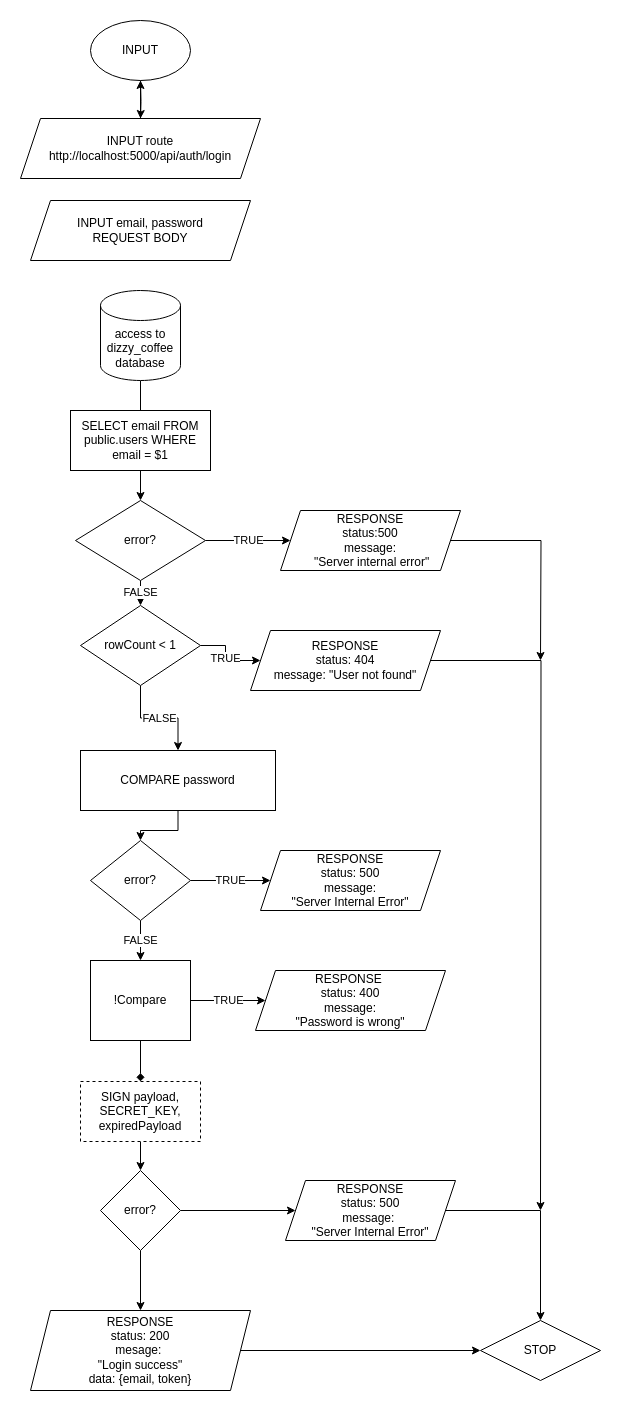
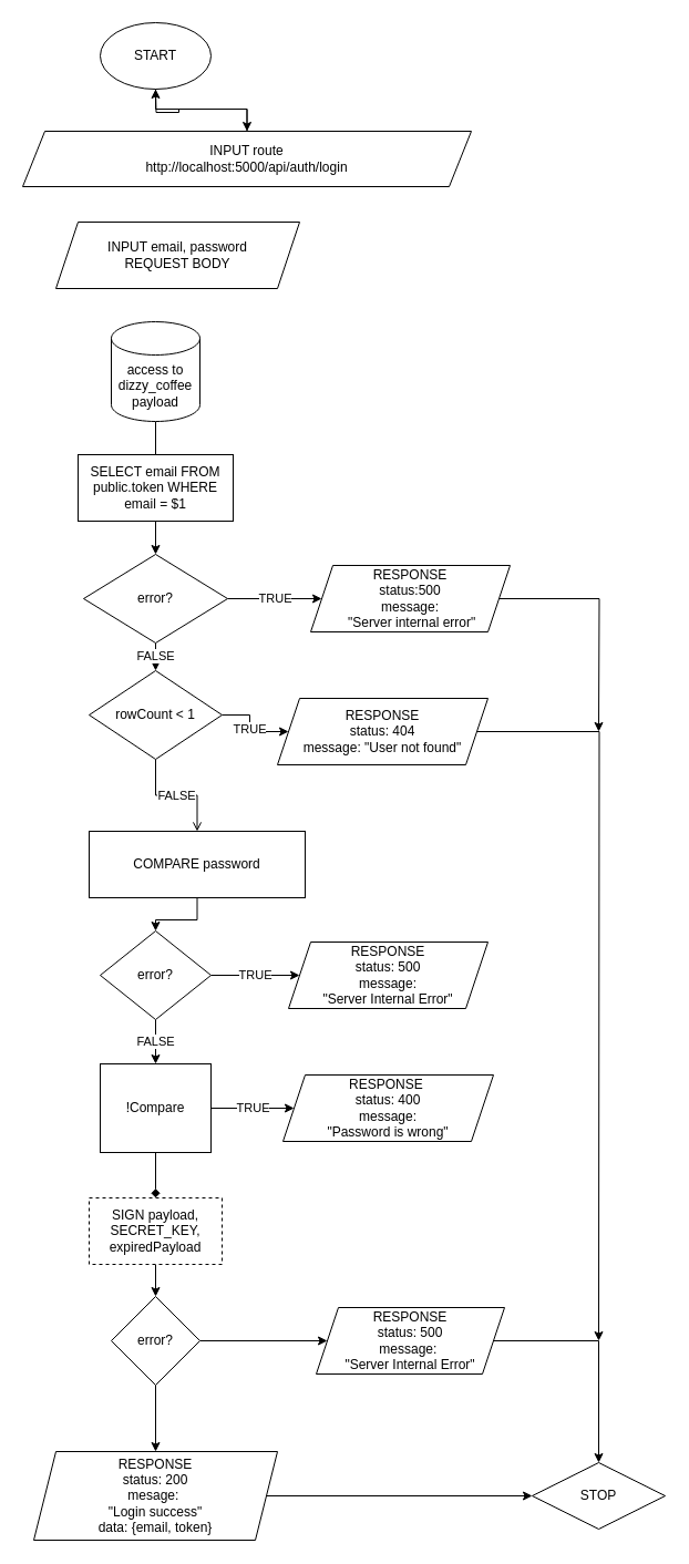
  <mxCell id="0" />
  <mxCell id="1" parent="0" />
- <mxCell id="2" value="INPUT" style="ellipse;whiteSpace=wrap;html=1;" parent="1" vertex="1"><mxGeometry x="90" y="20" width="100" height="60" as="geometry" /></mxCell>
+ <mxCell id="2" value="START" style="ellipse;whiteSpace=wrap;html=1;" parent="1" vertex="1"><mxGeometry x="90" y="20" width="100" height="60" as="geometry" /></mxCell>
  <mxCell id="3" value="" style="edgeStyle=orthogonalEdgeStyle;rounded=0;orthogonalLoop=1;jettySize=auto;html=1;" parent="1" target="5" edge="1"><mxGeometry relative="1" as="geometry"><mxPoint x="140" y="80" as="sourcePoint" /></mxGeometry></mxCell>
  <mxCell id="4" value="" style="edgeStyle=orthogonalEdgeStyle;rounded=0;orthogonalLoop=1;jettySize=auto;html=1;" parent="1" source="5" target="2" edge="1"><mxGeometry relative="1" as="geometry" /></mxCell>
- <mxCell id="5" value="INPUT route&lt;br&gt;http://localhost:5000/api/auth/login" style="shape=parallelogram;perimeter=parallelogramPerimeter;whiteSpace=wrap;html=1;fixedSize=1;" parent="1" vertex="1"><mxGeometry x="20" y="118" width="240" height="60" as="geometry" /></mxCell>
- <mxCell id="6" value="INPUT email, password&lt;br&gt;REQUEST BODY" style="shape=parallelogram;perimeter=parallelogramPerimeter;whiteSpace=wrap;html=1;fixedSize=1;" parent="1" vertex="1"><mxGeometry x="30" y="200" width="220" height="60" as="geometry" /></mxCell>
+ <mxCell id="5" value="INPUT route&lt;br&gt;http://localhost:5000/api/auth/login" style="shape=parallelogram;perimeter=parallelogramPerimeter;whiteSpace=wrap;html=1;fixedSize=1;" parent="1" vertex="1"><mxGeometry x="20" y="118" width="405" height="50" as="geometry" /></mxCell>
+ <mxCell id="6" value="INPUT email, password&lt;br&gt;REQUEST BODY" style="shape=parallelogram;perimeter=parallelogramPerimeter;whiteSpace=wrap;html=1;fixedSize=1;" parent="1" vertex="1"><mxGeometry x="50" y="200" width="220" height="60" as="geometry" /></mxCell>
  <mxCell id="7" value="" style="edgeStyle=orthogonalEdgeStyle;rounded=0;orthogonalLoop=1;jettySize=auto;html=1;endArrow=none;" parent="1" source="8" target="10" edge="1"><mxGeometry relative="1" as="geometry" /></mxCell>
- <mxCell id="8" value="access to dizzy_coffee&lt;br&gt;database" style="shape=cylinder3;whiteSpace=wrap;html=1;boundedLbl=1;backgroundOutline=1;size=15;" parent="1" vertex="1"><mxGeometry x="100" y="290" width="80" height="90" as="geometry" /></mxCell>
+ <mxCell id="8" value="access to dizzy_coffee&lt;br&gt;payload" style="shape=cylinder3;whiteSpace=wrap;html=1;boundedLbl=1;backgroundOutline=1;size=15;" parent="1" vertex="1"><mxGeometry x="100" y="290" width="80" height="90" as="geometry" /></mxCell>
  <mxCell id="9" value="" style="edgeStyle=orthogonalEdgeStyle;rounded=0;orthogonalLoop=1;jettySize=auto;html=1;" edge="1" parent="1" source="10" target="13"><mxGeometry relative="1" as="geometry" /></mxCell>
- <mxCell id="10" value="SELECT email FROM public.users WHERE email = $1" style="whiteSpace=wrap;html=1;" parent="1" vertex="1"><mxGeometry x="70" y="410" width="140" height="60" as="geometry" /></mxCell>
+ <mxCell id="10" value="SELECT email FROM public.token WHERE email = $1" style="whiteSpace=wrap;html=1;" parent="1" vertex="1"><mxGeometry x="70" y="410" width="140" height="60" as="geometry" /></mxCell>
  <mxCell id="11" value="TRUE" style="edgeStyle=orthogonalEdgeStyle;rounded=0;orthogonalLoop=1;jettySize=auto;html=1;" edge="1" parent="1" source="13" target="15"><mxGeometry relative="1" as="geometry" /></mxCell>
  <mxCell id="12" value="FALSE" style="edgeStyle=orthogonalEdgeStyle;rounded=0;orthogonalLoop=1;jettySize=auto;html=1;" edge="1" parent="1" source="13" target="18"><mxGeometry relative="1" as="geometry" /></mxCell>
  <mxCell id="13" value="error?" style="rhombus;whiteSpace=wrap;html=1;" vertex="1" parent="1"><mxGeometry x="75" y="500" width="130" height="80" as="geometry" /></mxCell>
  <mxCell id="14" style="edgeStyle=orthogonalEdgeStyle;rounded=0;orthogonalLoop=1;jettySize=auto;html=1;" edge="1" parent="1" source="15"><mxGeometry relative="1" as="geometry"><mxPoint x="540" y="660" as="targetPoint" /></mxGeometry></mxCell>
  <mxCell id="15" value="RESPONSE&lt;br&gt;status:500&lt;br&gt;message:&lt;br&gt;&amp;nbsp;&quot;Server internal error&quot;" style="shape=parallelogram;perimeter=parallelogramPerimeter;whiteSpace=wrap;html=1;fixedSize=1;" vertex="1" parent="1"><mxGeometry x="280" y="510" width="180" height="60" as="geometry" /></mxCell>
  <mxCell id="16" value="TRUE" style="edgeStyle=orthogonalEdgeStyle;rounded=0;orthogonalLoop=1;jettySize=auto;html=1;" edge="1" parent="1" source="18" target="20"><mxGeometry relative="1" as="geometry" /></mxCell>
- <mxCell id="17" value="FALSE" style="edgeStyle=orthogonalEdgeStyle;rounded=0;orthogonalLoop=1;jettySize=auto;html=1;" edge="1" parent="1" source="18" target="22"><mxGeometry relative="1" as="geometry" /></mxCell>
+ <mxCell id="17" value="FALSE" style="edgeStyle=orthogonalEdgeStyle;rounded=0;orthogonalLoop=1;jettySize=auto;html=1;endArrow=open;" edge="1" parent="1" source="18" target="22"><mxGeometry relative="1" as="geometry" /></mxCell>
  <mxCell id="18" value="rowCount &amp;lt; 1" style="rhombus;whiteSpace=wrap;html=1;" vertex="1" parent="1"><mxGeometry x="80" y="605" width="120" height="80" as="geometry" /></mxCell>
  <mxCell id="19" style="edgeStyle=orthogonalEdgeStyle;rounded=0;orthogonalLoop=1;jettySize=auto;html=1;" edge="1" parent="1" source="20"><mxGeometry relative="1" as="geometry"><mxPoint x="540" y="1210" as="targetPoint" /></mxGeometry></mxCell>
  <mxCell id="20" value="RESPONSE&lt;br&gt;status: 404&lt;br&gt;message: &quot;User not found&quot;" style="shape=parallelogram;perimeter=parallelogramPerimeter;whiteSpace=wrap;html=1;fixedSize=1;" vertex="1" parent="1"><mxGeometry x="250" y="630" width="190" height="60" as="geometry" /></mxCell>
  <mxCell id="21" value="" style="edgeStyle=orthogonalEdgeStyle;rounded=0;orthogonalLoop=1;jettySize=auto;html=1;" edge="1" parent="1" source="22" target="25"><mxGeometry relative="1" as="geometry" /></mxCell>
  <mxCell id="22" value="COMPARE password" style="whiteSpace=wrap;html=1;" vertex="1" parent="1"><mxGeometry x="80" y="750" width="195" height="60" as="geometry" /></mxCell>
  <mxCell id="23" value="TRUE" style="edgeStyle=orthogonalEdgeStyle;rounded=0;orthogonalLoop=1;jettySize=auto;html=1;" edge="1" parent="1" source="25" target="26"><mxGeometry relative="1" as="geometry" /></mxCell>
  <mxCell id="24" value="FALSE" style="edgeStyle=orthogonalEdgeStyle;rounded=0;orthogonalLoop=1;jettySize=auto;html=1;" edge="1" parent="1" source="25" target="29"><mxGeometry relative="1" as="geometry" /></mxCell>
  <mxCell id="25" value="error?" style="rhombus;whiteSpace=wrap;html=1;" vertex="1" parent="1"><mxGeometry x="90" y="840" width="100" height="80" as="geometry" /></mxCell>
  <mxCell id="26" value="RESPONSE&lt;br&gt;status: 500&lt;br&gt;message:&lt;br&gt;&quot;Server Internal Error&quot;" style="shape=parallelogram;perimeter=parallelogramPerimeter;whiteSpace=wrap;html=1;fixedSize=1;" vertex="1" parent="1"><mxGeometry x="260" y="850" width="180" height="60" as="geometry" /></mxCell>
  <mxCell id="27" value="TRUE" style="edgeStyle=orthogonalEdgeStyle;rounded=0;orthogonalLoop=1;jettySize=auto;html=1;" edge="1" parent="1" source="29" target="30"><mxGeometry relative="1" as="geometry" /></mxCell>
  <mxCell id="28" value="" style="edgeStyle=orthogonalEdgeStyle;rounded=0;orthogonalLoop=1;jettySize=auto;html=1;endArrow=diamond;" edge="1" parent="1" source="29" target="32"><mxGeometry relative="1" as="geometry" /></mxCell>
  <mxCell id="29" value="!Compare" style="whiteSpace=wrap;html=1;rounded=0;" vertex="1" parent="1"><mxGeometry x="90" y="960" width="100" height="80" as="geometry" /></mxCell>
  <mxCell id="30" value="RESPONSE&amp;nbsp;&lt;br&gt;status: 400&lt;br&gt;message:&lt;br&gt;&quot;Password is wrong&quot;" style="shape=parallelogram;perimeter=parallelogramPerimeter;whiteSpace=wrap;html=1;fixedSize=1;" vertex="1" parent="1"><mxGeometry x="255" y="970" width="190" height="60" as="geometry" /></mxCell>
  <mxCell id="31" value="" style="edgeStyle=orthogonalEdgeStyle;rounded=0;orthogonalLoop=1;jettySize=auto;html=1;" edge="1" parent="1" source="32" target="35"><mxGeometry relative="1" as="geometry" /></mxCell>
  <mxCell id="32" value="SIGN payload, SECRET_KEY, expiredPayload" style="whiteSpace=wrap;html=1;dashed=1;" vertex="1" parent="1"><mxGeometry x="80" y="1081" width="120" height="60" as="geometry" /></mxCell>
  <mxCell id="33" value="" style="edgeStyle=orthogonalEdgeStyle;rounded=0;orthogonalLoop=1;jettySize=auto;html=1;" edge="1" parent="1" source="35" target="37"><mxGeometry relative="1" as="geometry" /></mxCell>
  <mxCell id="34" value="" style="edgeStyle=orthogonalEdgeStyle;rounded=0;orthogonalLoop=1;jettySize=auto;html=1;" edge="1" parent="1" source="35" target="39"><mxGeometry relative="1" as="geometry" /></mxCell>
  <mxCell id="35" value="error?" style="rhombus;whiteSpace=wrap;html=1;" vertex="1" parent="1"><mxGeometry x="100" y="1170" width="80" height="80" as="geometry" /></mxCell>
  <mxCell id="36" value="" style="edgeStyle=orthogonalEdgeStyle;rounded=0;orthogonalLoop=1;jettySize=auto;html=1;" edge="1" parent="1" source="37" target="40"><mxGeometry relative="1" as="geometry" /></mxCell>
  <mxCell id="37" value="RESPONSE&lt;br&gt;status: 500&lt;br&gt;message:&amp;nbsp;&lt;br&gt;&quot;Server Internal Error&quot;" style="shape=parallelogram;perimeter=parallelogramPerimeter;whiteSpace=wrap;html=1;fixedSize=1;" vertex="1" parent="1"><mxGeometry x="285" y="1180" width="170" height="60" as="geometry" /></mxCell>
  <mxCell id="38" value="" style="edgeStyle=orthogonalEdgeStyle;rounded=0;orthogonalLoop=1;jettySize=auto;html=1;" edge="1" parent="1" source="39" target="40"><mxGeometry relative="1" as="geometry" /></mxCell>
  <mxCell id="39" value="RESPONSE&lt;br&gt;status: 200&lt;br&gt;mesage:&amp;nbsp;&lt;br&gt;&quot;Login success&quot;&lt;br&gt;data: {email, token}" style="shape=parallelogram;perimeter=parallelogramPerimeter;whiteSpace=wrap;html=1;fixedSize=1;" vertex="1" parent="1"><mxGeometry x="30" y="1310" width="220" height="80" as="geometry" /></mxCell>
  <mxCell id="40" value="STOP" style="rhombus;whiteSpace=wrap;html=1;" vertex="1" parent="1"><mxGeometry x="480" y="1320" width="120" height="60" as="geometry" /></mxCell>
